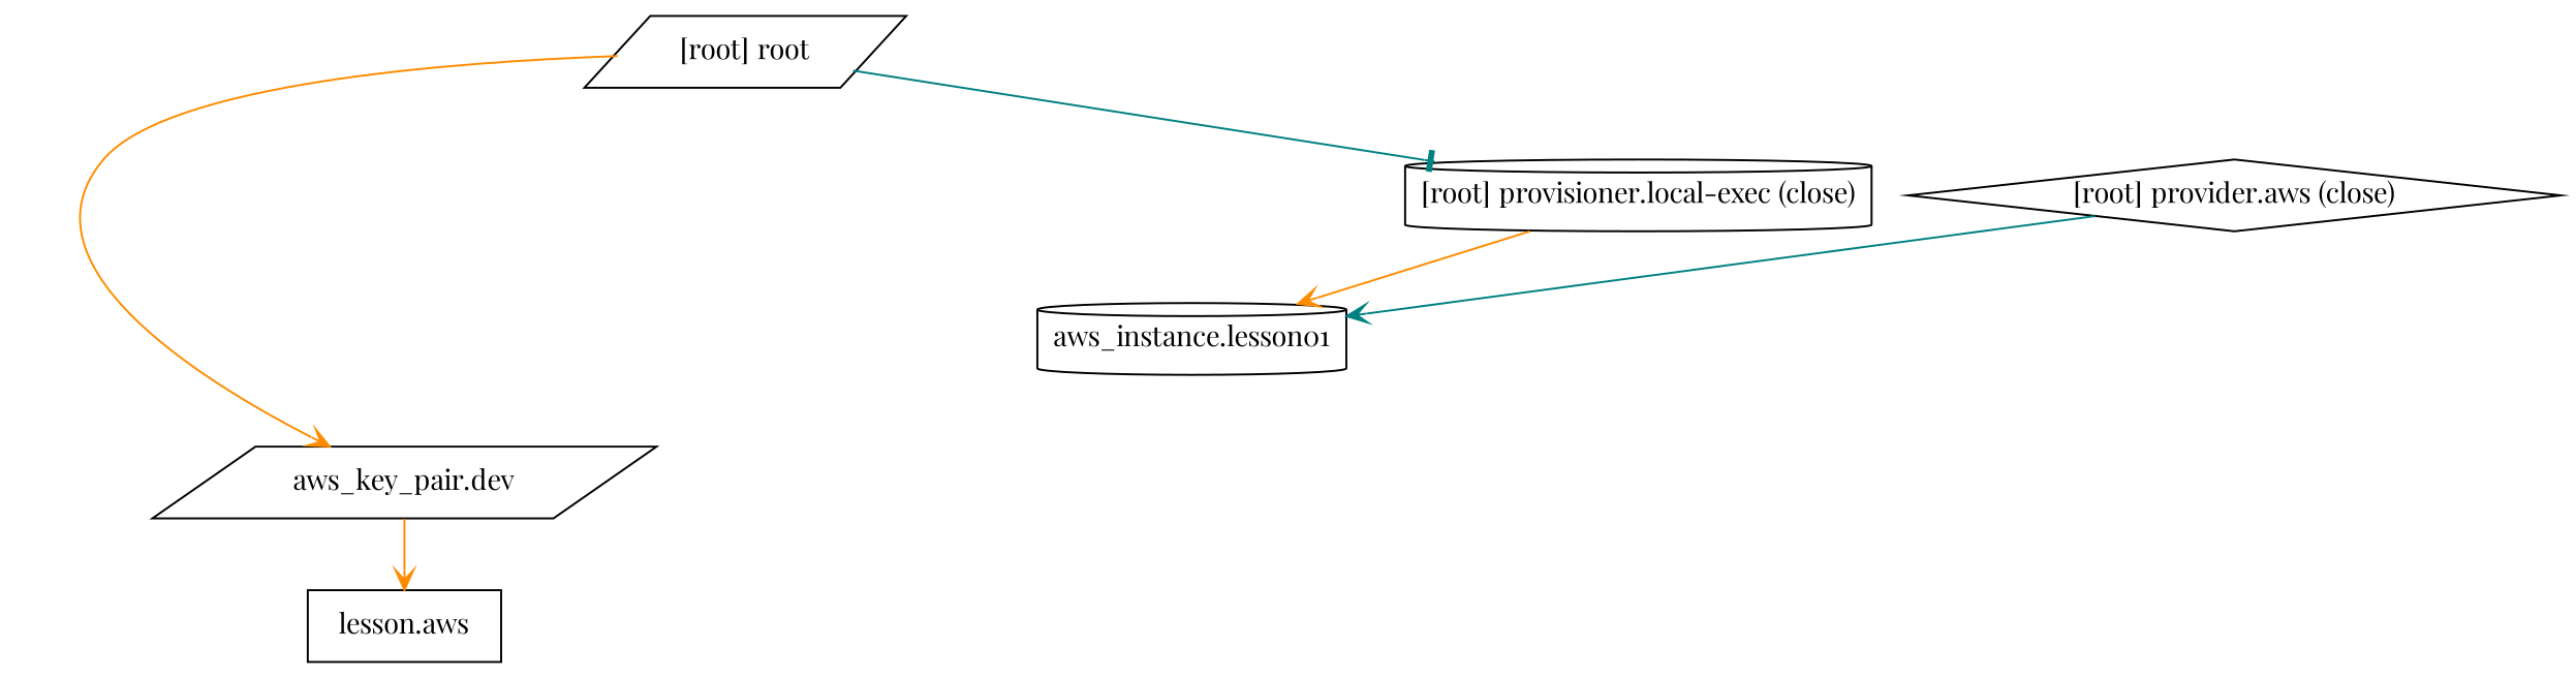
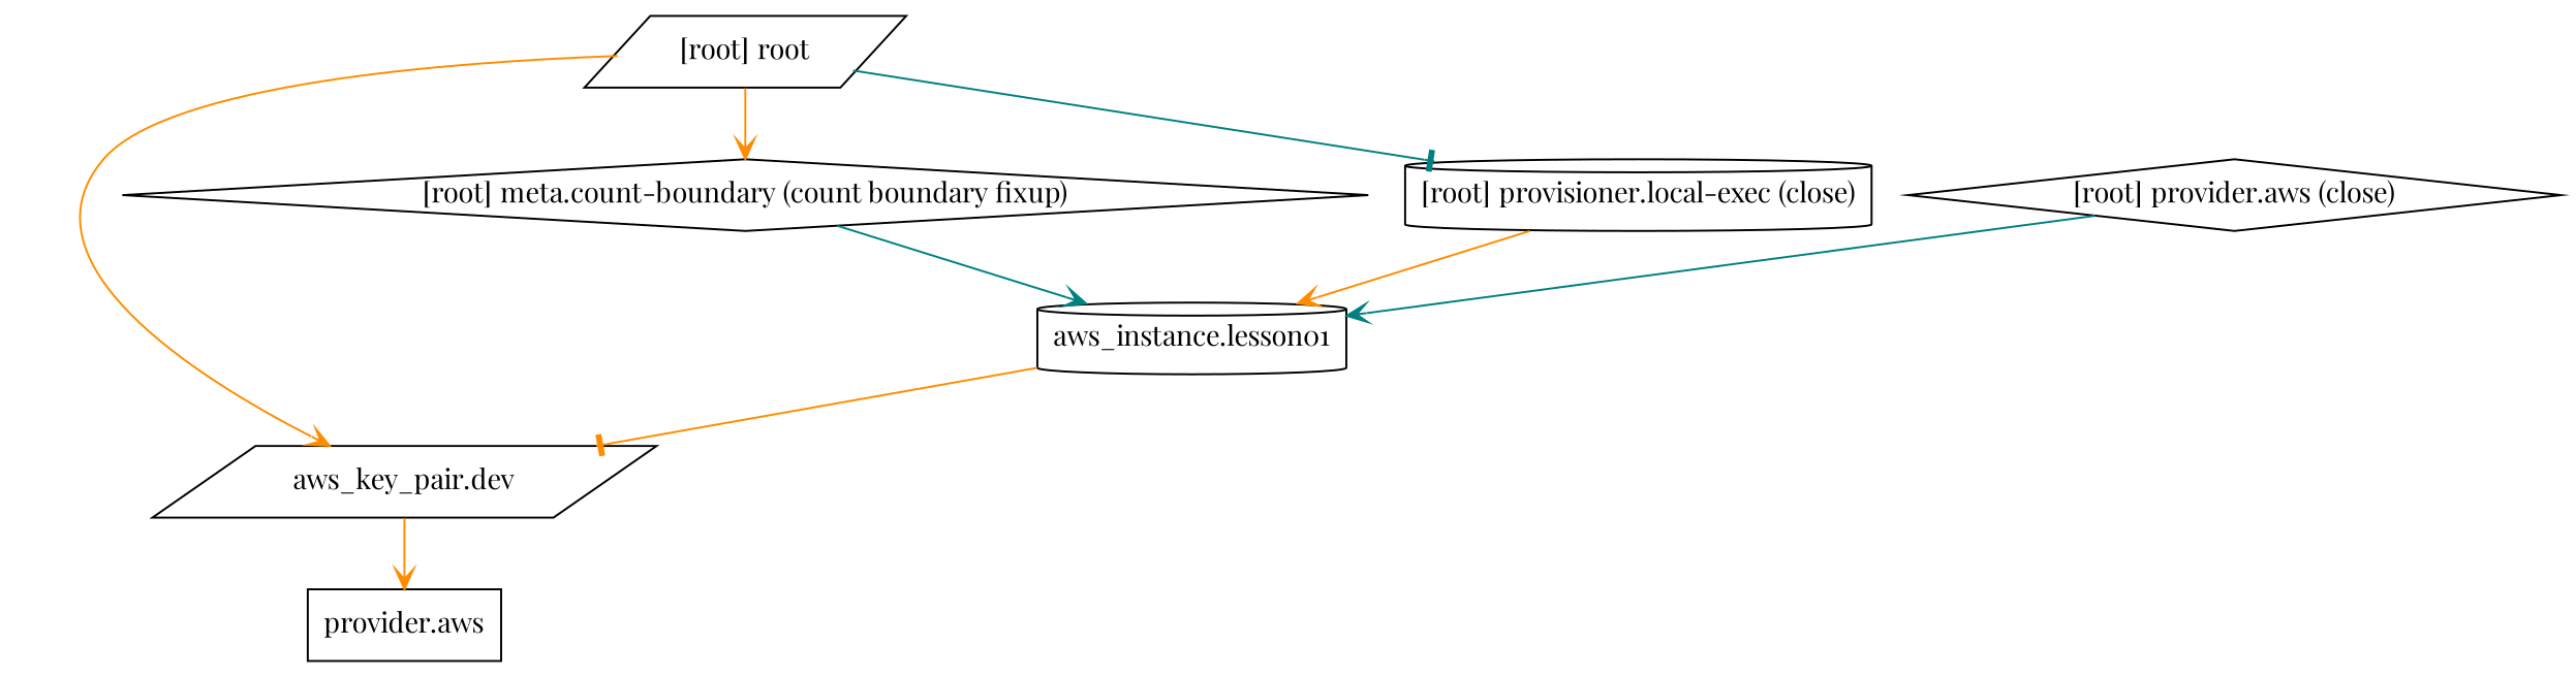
  digraph {
    compound=true
    fontname="Playfair Display"
    newrank=true
    node [fontname="Playfair Display" shape=cylinder]
    edge [arrowhead=vee color=darkorange fontname="Playfair Display"]
    n1 [label="aws_instance.lesson01"]
    n2 [label="aws_key_pair.dev" shape=parallelogram]
-   n3 [label="lesson.aws" shape=box]
+   n3 [label="provider.aws" shape=box]
+   "[root] meta.count-boundary (count boundary fixup)" [shape=diamond]
    "[root] provider.aws (close)" [shape=diamond]
    "[root] provisioner.local-exec (close)"
    "[root] root" [shape=parallelogram]
    subgraph sub_1 {
      n1
      n2
      n3
+     "[root] meta.count-boundary (count boundary fixup)"
      "[root] provider.aws (close)"
      "[root] provisioner.local-exec (close)"
      "[root] root"
    }
+   n1 -> n2 [arrowhead=tee]
    n2 -> n3
+   "[root] meta.count-boundary (count boundary fixup)" -> n1 [color=teal]
    "[root] provider.aws (close)" -> n1 [color=teal]
    "[root] provisioner.local-exec (close)" -> n1
    "[root] root" -> n2
+   "[root] root" -> "[root] meta.count-boundary (count boundary fixup)"
    "[root] root" -> "[root] provisioner.local-exec (close)" [arrowhead=tee color=teal]
  }
